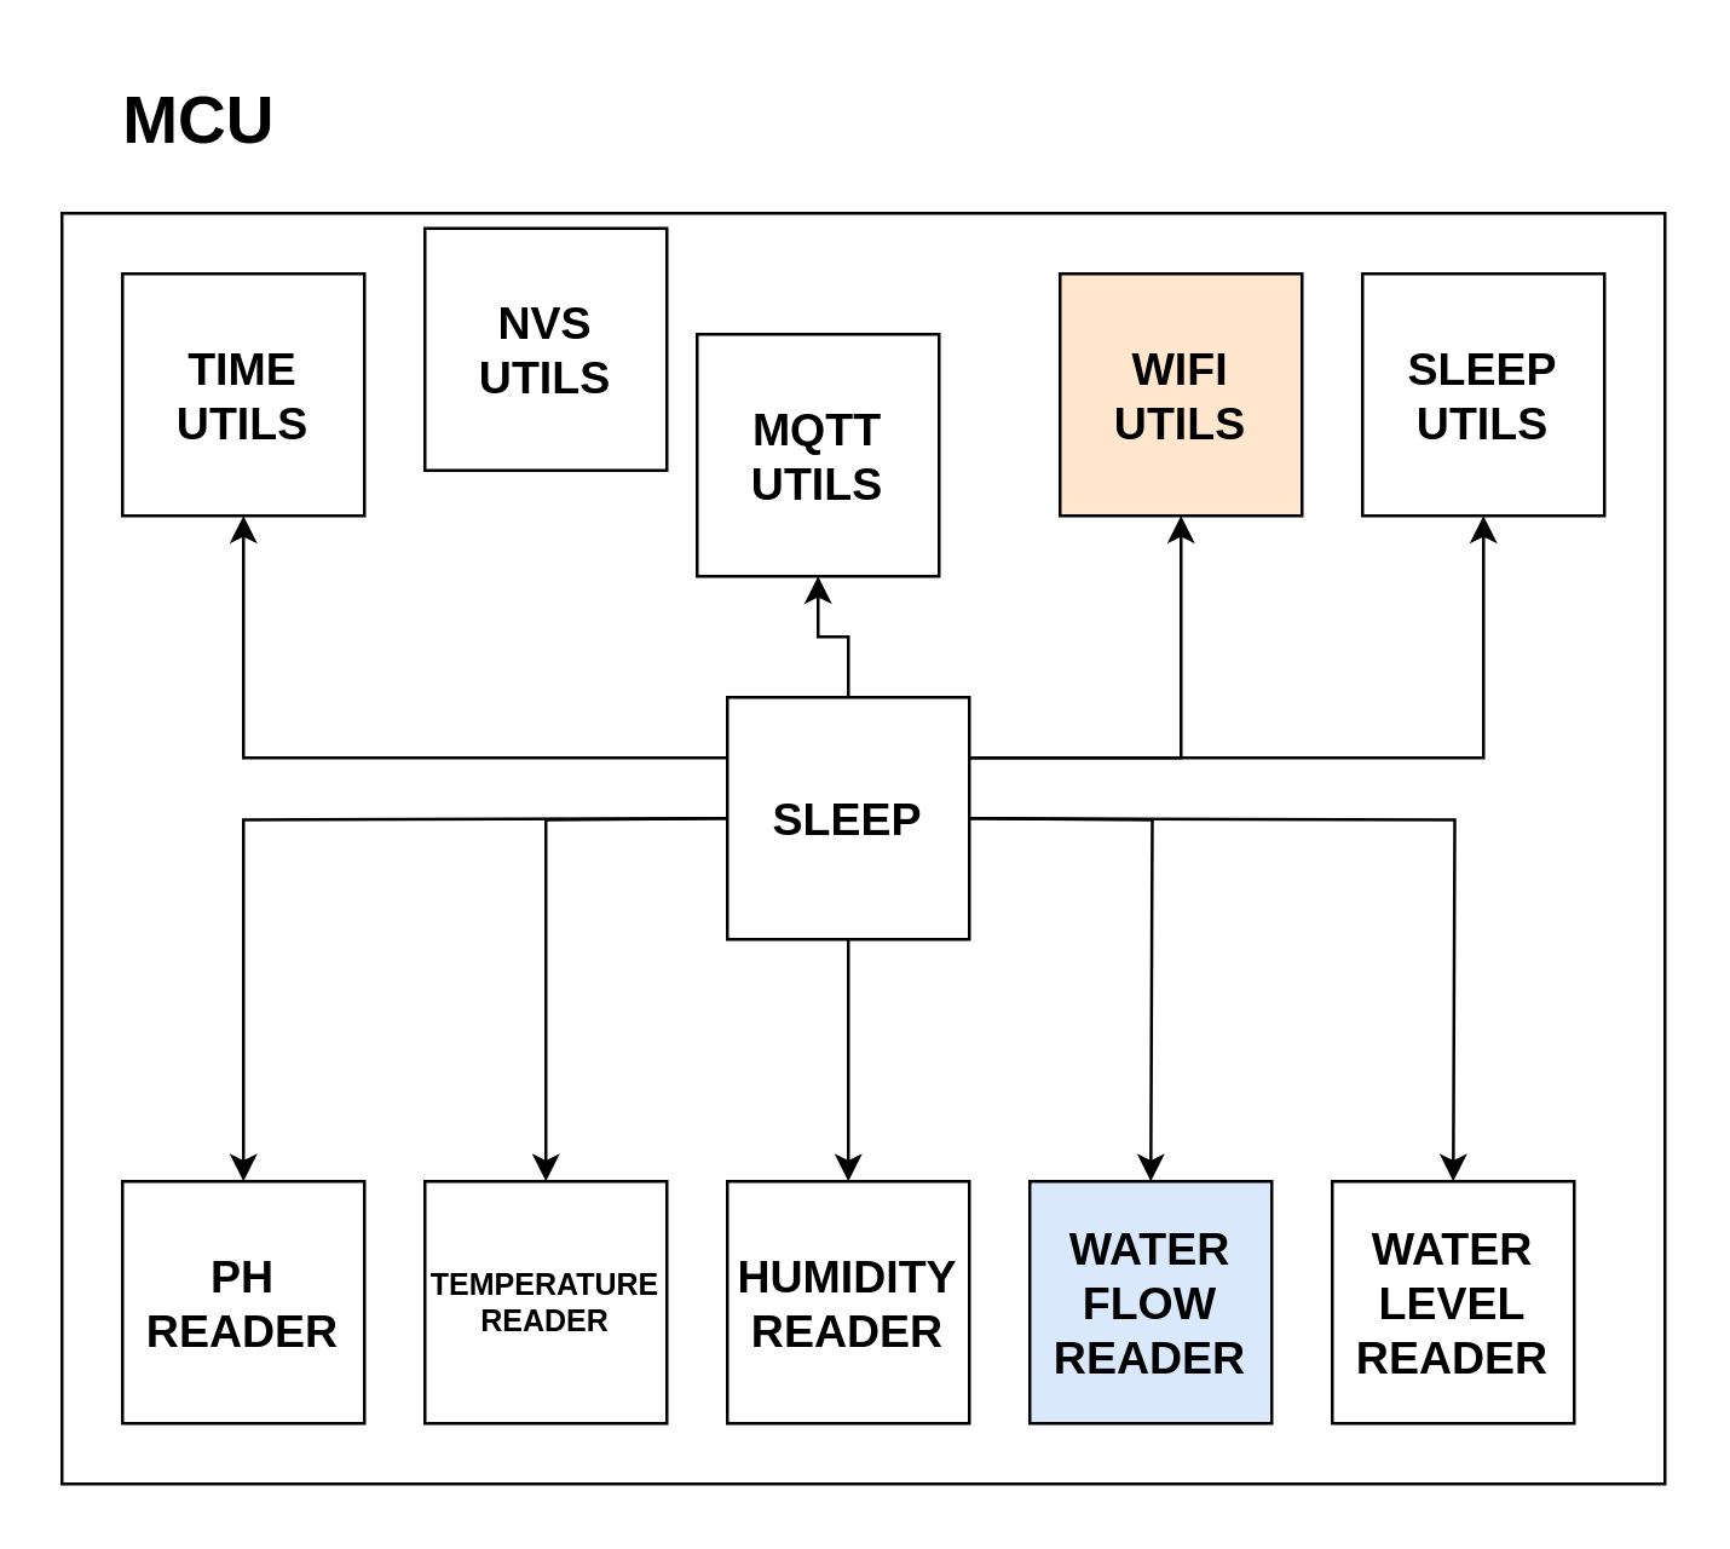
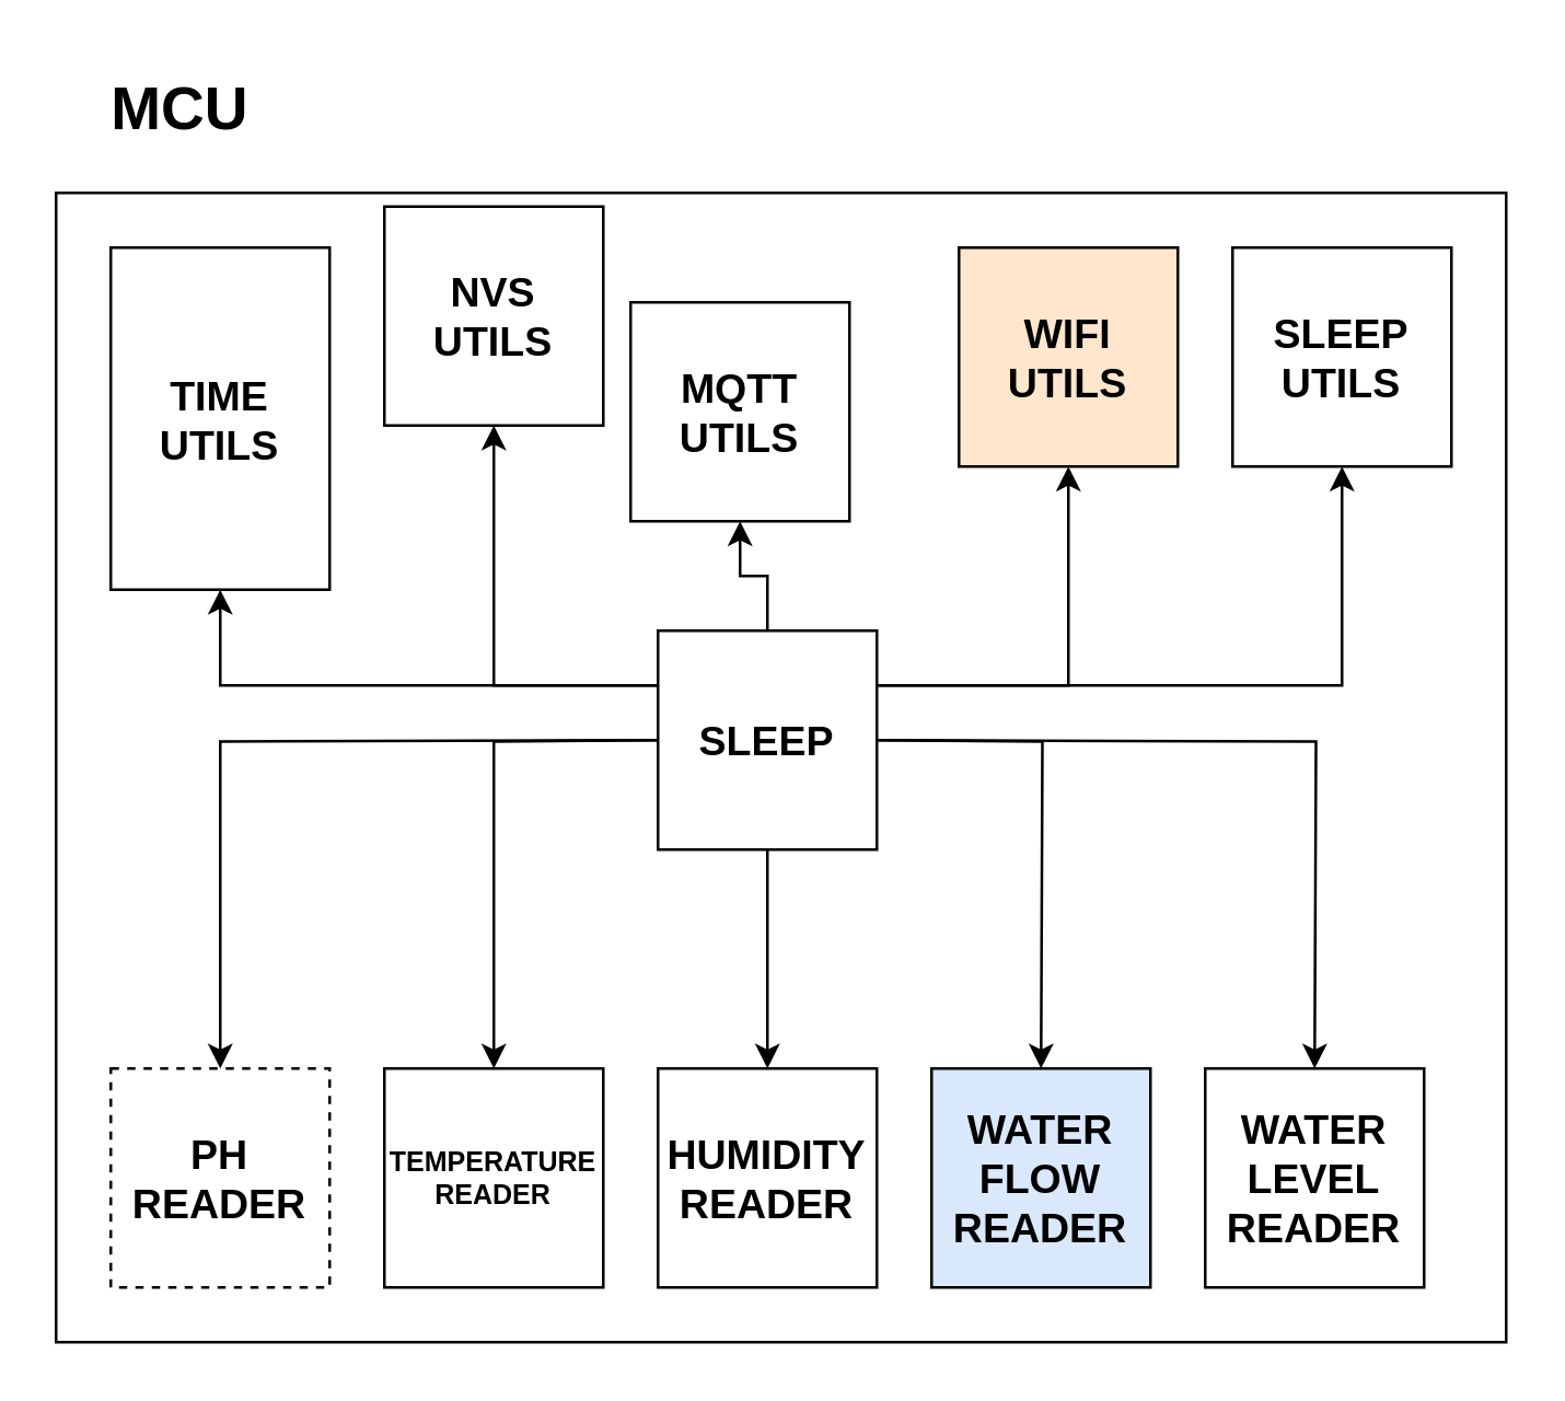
  <mxCell id="0" />
  <mxCell id="1" parent="0" />
  <mxCell id="2" value="" style="rounded=0;whiteSpace=wrap;html=1;fontStyle=1;fontSize=15;" vertex="1" parent="1"><mxGeometry x="20" y="70" width="530" height="420" as="geometry" /></mxCell>
  <mxCell id="3" value="MCU" style="text;html=1;align=center;verticalAlign=middle;resizable=0;points=[];autosize=1;strokeColor=none;fillColor=none;fontStyle=1;fontSize=22;" vertex="1" parent="1"><mxGeometry x="30" y="20" width="70" height="40" as="geometry" /></mxCell>
  <mxCell id="4" style="edgeStyle=orthogonalEdgeStyle;rounded=0;orthogonalLoop=1;jettySize=auto;html=1;fontStyle=1;fontSize=15;" edge="1" parent="1"><mxGeometry relative="1" as="geometry"><mxPoint x="320" y="270" as="sourcePoint" /><mxPoint x="380" y="390" as="targetPoint" /></mxGeometry></mxCell>
  <mxCell id="5" style="edgeStyle=orthogonalEdgeStyle;rounded=0;orthogonalLoop=1;jettySize=auto;html=1;fontStyle=1;fontSize=15;" edge="1" parent="1"><mxGeometry relative="1" as="geometry"><mxPoint x="320" y="270" as="sourcePoint" /><mxPoint x="480" y="390" as="targetPoint" /></mxGeometry></mxCell>
  <mxCell id="6" value="MQTT&lt;br style=&quot;font-size: 15px;&quot;&gt;UTILS" style="whiteSpace=wrap;html=1;aspect=fixed;fontStyle=1;fontSize=15;" vertex="1" parent="1"><mxGeometry x="230" y="110" width="80" height="80" as="geometry" /></mxCell>
  <mxCell id="7" style="edgeStyle=orthogonalEdgeStyle;rounded=0;orthogonalLoop=1;jettySize=auto;html=1;" edge="1" parent="1" source="13" target="6"><mxGeometry relative="1" as="geometry" /></mxCell>
  <mxCell id="8" style="edgeStyle=orthogonalEdgeStyle;rounded=0;orthogonalLoop=1;jettySize=auto;html=1;" edge="1" parent="1" source="13" target="15"><mxGeometry relative="1" as="geometry" /></mxCell>
  <mxCell id="9" style="edgeStyle=orthogonalEdgeStyle;rounded=0;orthogonalLoop=1;jettySize=auto;html=1;" edge="1" parent="1" source="13" target="22"><mxGeometry relative="1" as="geometry"><Array as="points"><mxPoint x="80" y="250" /></Array></mxGeometry></mxCell>
+ <mxCell id="10" style="edgeStyle=orthogonalEdgeStyle;rounded=0;orthogonalLoop=1;jettySize=auto;html=1;" edge="1" parent="1" source="13" target="24"><mxGeometry relative="1" as="geometry"><Array as="points"><mxPoint x="180" y="250" /></Array></mxGeometry></mxCell>
  <mxCell id="11" style="edgeStyle=orthogonalEdgeStyle;rounded=0;orthogonalLoop=1;jettySize=auto;html=1;" edge="1" parent="1" source="13" target="21"><mxGeometry relative="1" as="geometry"><Array as="points"><mxPoint x="390" y="250" /></Array></mxGeometry></mxCell>
  <mxCell id="12" style="edgeStyle=orthogonalEdgeStyle;rounded=0;orthogonalLoop=1;jettySize=auto;html=1;" edge="1" parent="1" source="13" target="23"><mxGeometry relative="1" as="geometry"><Array as="points"><mxPoint x="490" y="250" /></Array></mxGeometry></mxCell>
  <mxCell id="13" value="SLEEP" style="whiteSpace=wrap;html=1;aspect=fixed;fontStyle=1;fontSize=15;" vertex="1" parent="1"><mxGeometry x="240" y="230" width="80" height="80" as="geometry" /></mxCell>
  <mxCell id="14" value="WATER&lt;br style=&quot;font-size: 15px;&quot;&gt;LEVEL&lt;br style=&quot;font-size: 15px;&quot;&gt;READER" style="whiteSpace=wrap;html=1;aspect=fixed;fontStyle=1;fontSize=15;" vertex="1" parent="1"><mxGeometry x="440" y="390" width="80" height="80" as="geometry" /></mxCell>
  <mxCell id="15" value="HUMIDITY&lt;br style=&quot;font-size: 15px;&quot;&gt;READER" style="whiteSpace=wrap;html=1;aspect=fixed;fontStyle=1;fontSize=15;" vertex="1" parent="1"><mxGeometry x="240" y="390" width="80" height="80" as="geometry" /></mxCell>
  <mxCell id="16" value="WATER&lt;br style=&quot;font-size: 15px;&quot;&gt;FLOW&lt;br style=&quot;font-size: 15px;&quot;&gt;READER" style="whiteSpace=wrap;html=1;aspect=fixed;fontStyle=1;fontSize=15;fillColor=#dae8fc;" vertex="1" parent="1"><mxGeometry x="340" y="390" width="80" height="80" as="geometry" /></mxCell>
  <mxCell id="17" value="TEMPERATURE&lt;br style=&quot;font-size: 10px;&quot;&gt;READER" style="whiteSpace=wrap;html=1;aspect=fixed;fontSize=10;fontStyle=1" vertex="1" parent="1"><mxGeometry x="140" y="390" width="80" height="80" as="geometry" /></mxCell>
- <mxCell id="18" value="PH&lt;br style=&quot;font-size: 15px;&quot;&gt;READER" style="whiteSpace=wrap;html=1;aspect=fixed;fontStyle=1;fontSize=15;" vertex="1" parent="1"><mxGeometry x="40" y="390" width="80" height="80" as="geometry" /></mxCell>
+ <mxCell id="18" value="PH&lt;br style=&quot;font-size: 15px;&quot;&gt;READER" style="whiteSpace=wrap;html=1;aspect=fixed;fontStyle=1;fontSize=15;dashed=1;" vertex="1" parent="1"><mxGeometry x="40" y="390" width="80" height="80" as="geometry" /></mxCell>
  <mxCell id="19" value="" style="edgeStyle=orthogonalEdgeStyle;rounded=0;orthogonalLoop=1;jettySize=auto;html=1;fontStyle=1;fontSize=15;" edge="1" parent="1" target="17"><mxGeometry relative="1" as="geometry"><mxPoint x="240" y="270" as="sourcePoint" /></mxGeometry></mxCell>
  <mxCell id="20" value="" style="edgeStyle=orthogonalEdgeStyle;rounded=0;orthogonalLoop=1;jettySize=auto;html=1;fontStyle=1;fontSize=15;" edge="1" parent="1" target="18"><mxGeometry relative="1" as="geometry"><mxPoint x="240" y="270" as="sourcePoint" /></mxGeometry></mxCell>
  <mxCell id="21" value="WIFI&lt;br&gt;UTILS" style="whiteSpace=wrap;html=1;aspect=fixed;fontStyle=1;fontSize=15;fillColor=#ffe6cc;" vertex="1" parent="1"><mxGeometry x="350" y="90" width="80" height="80" as="geometry" /></mxCell>
- <mxCell id="22" value="TIME&lt;br&gt;UTILS" style="whiteSpace=wrap;html=1;aspect=fixed;fontStyle=1;fontSize=15;" vertex="1" parent="1"><mxGeometry x="40" y="90" width="80" height="80" as="geometry" /></mxCell>
+ <mxCell id="22" value="TIME&lt;br&gt;UTILS" style="whiteSpace=wrap;html=1;aspect=fixed;fontStyle=1;fontSize=15;" vertex="1" parent="1"><mxGeometry x="40" y="90" width="80" height="125" as="geometry" /></mxCell>
  <mxCell id="23" value="SLEEP&lt;br&gt;UTILS" style="whiteSpace=wrap;html=1;aspect=fixed;fontStyle=1;fontSize=15;" vertex="1" parent="1"><mxGeometry x="450" y="90" width="80" height="80" as="geometry" /></mxCell>
  <mxCell id="24" value="NVS&lt;br style=&quot;font-size: 15px;&quot;&gt;UTILS" style="whiteSpace=wrap;html=1;aspect=fixed;fontStyle=1;fontSize=15;" vertex="1" parent="1"><mxGeometry x="140" y="75" width="80" height="80" as="geometry" /></mxCell>
